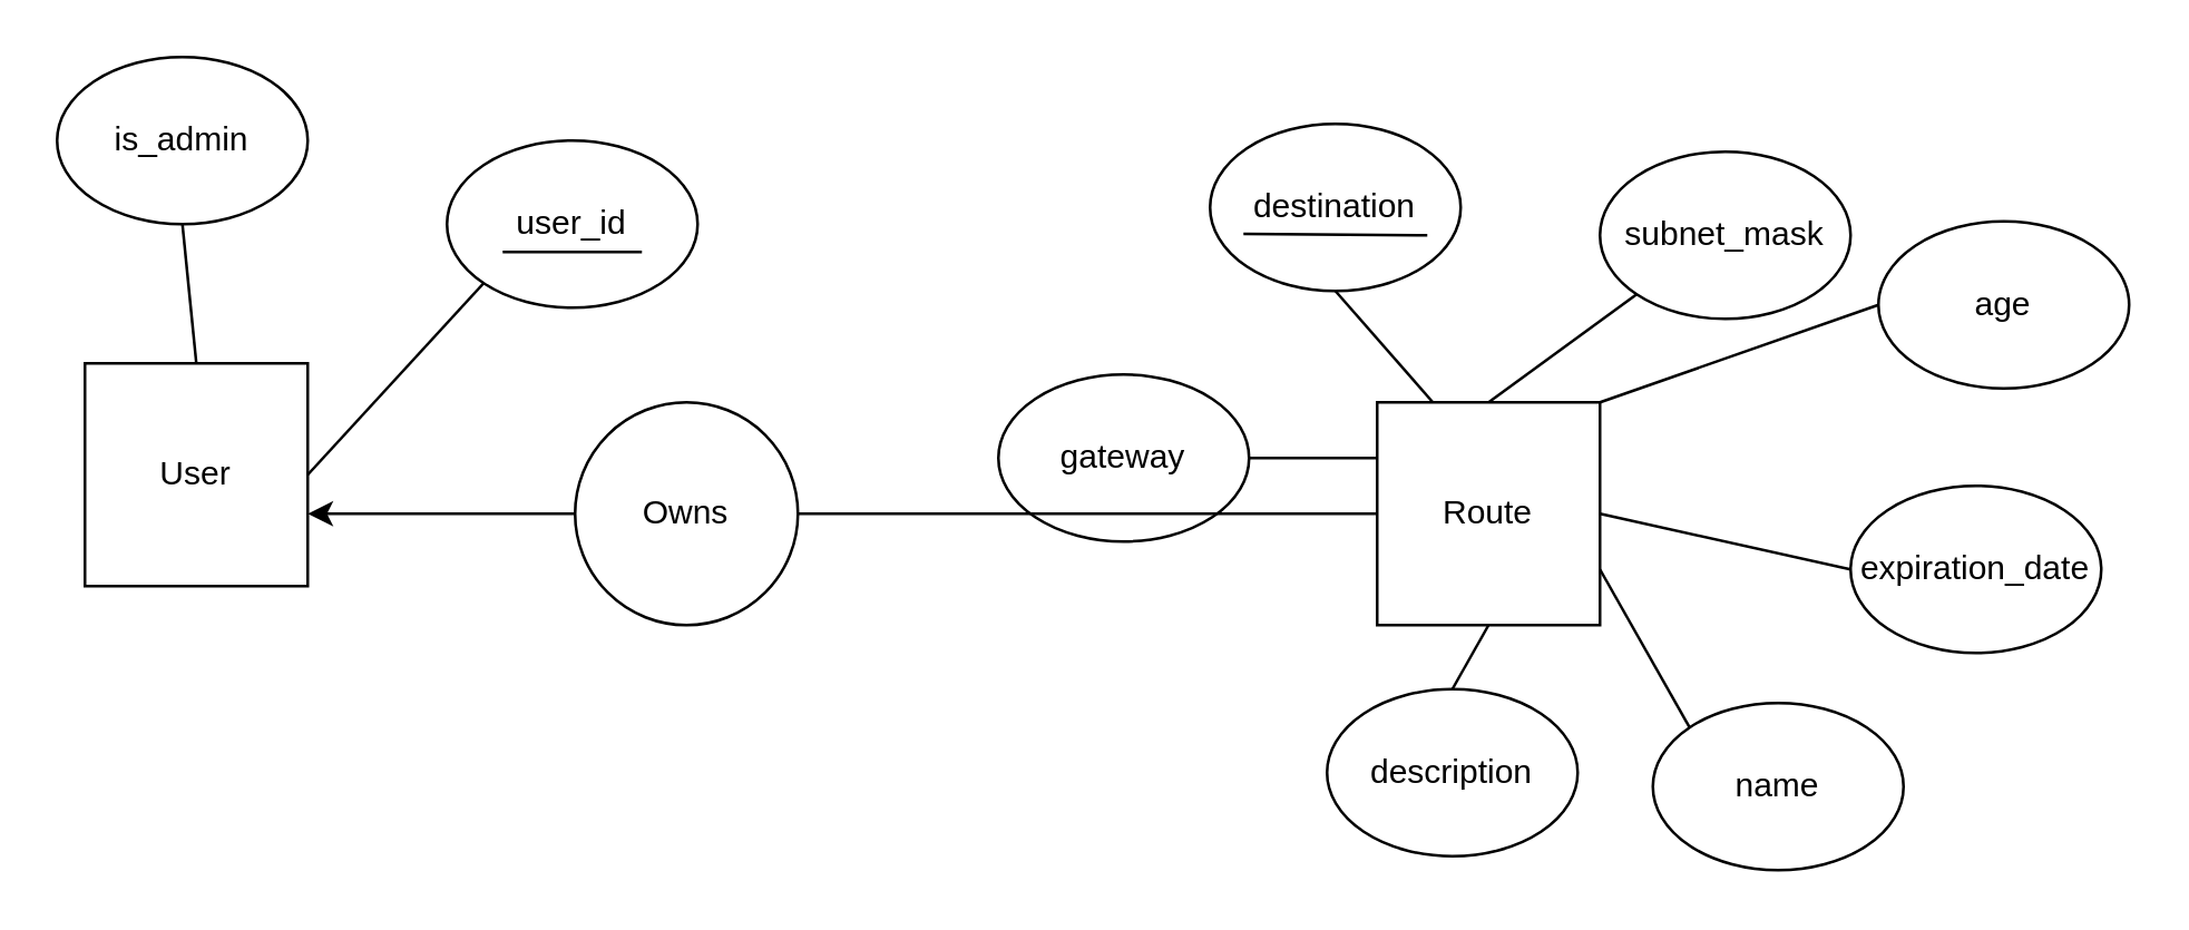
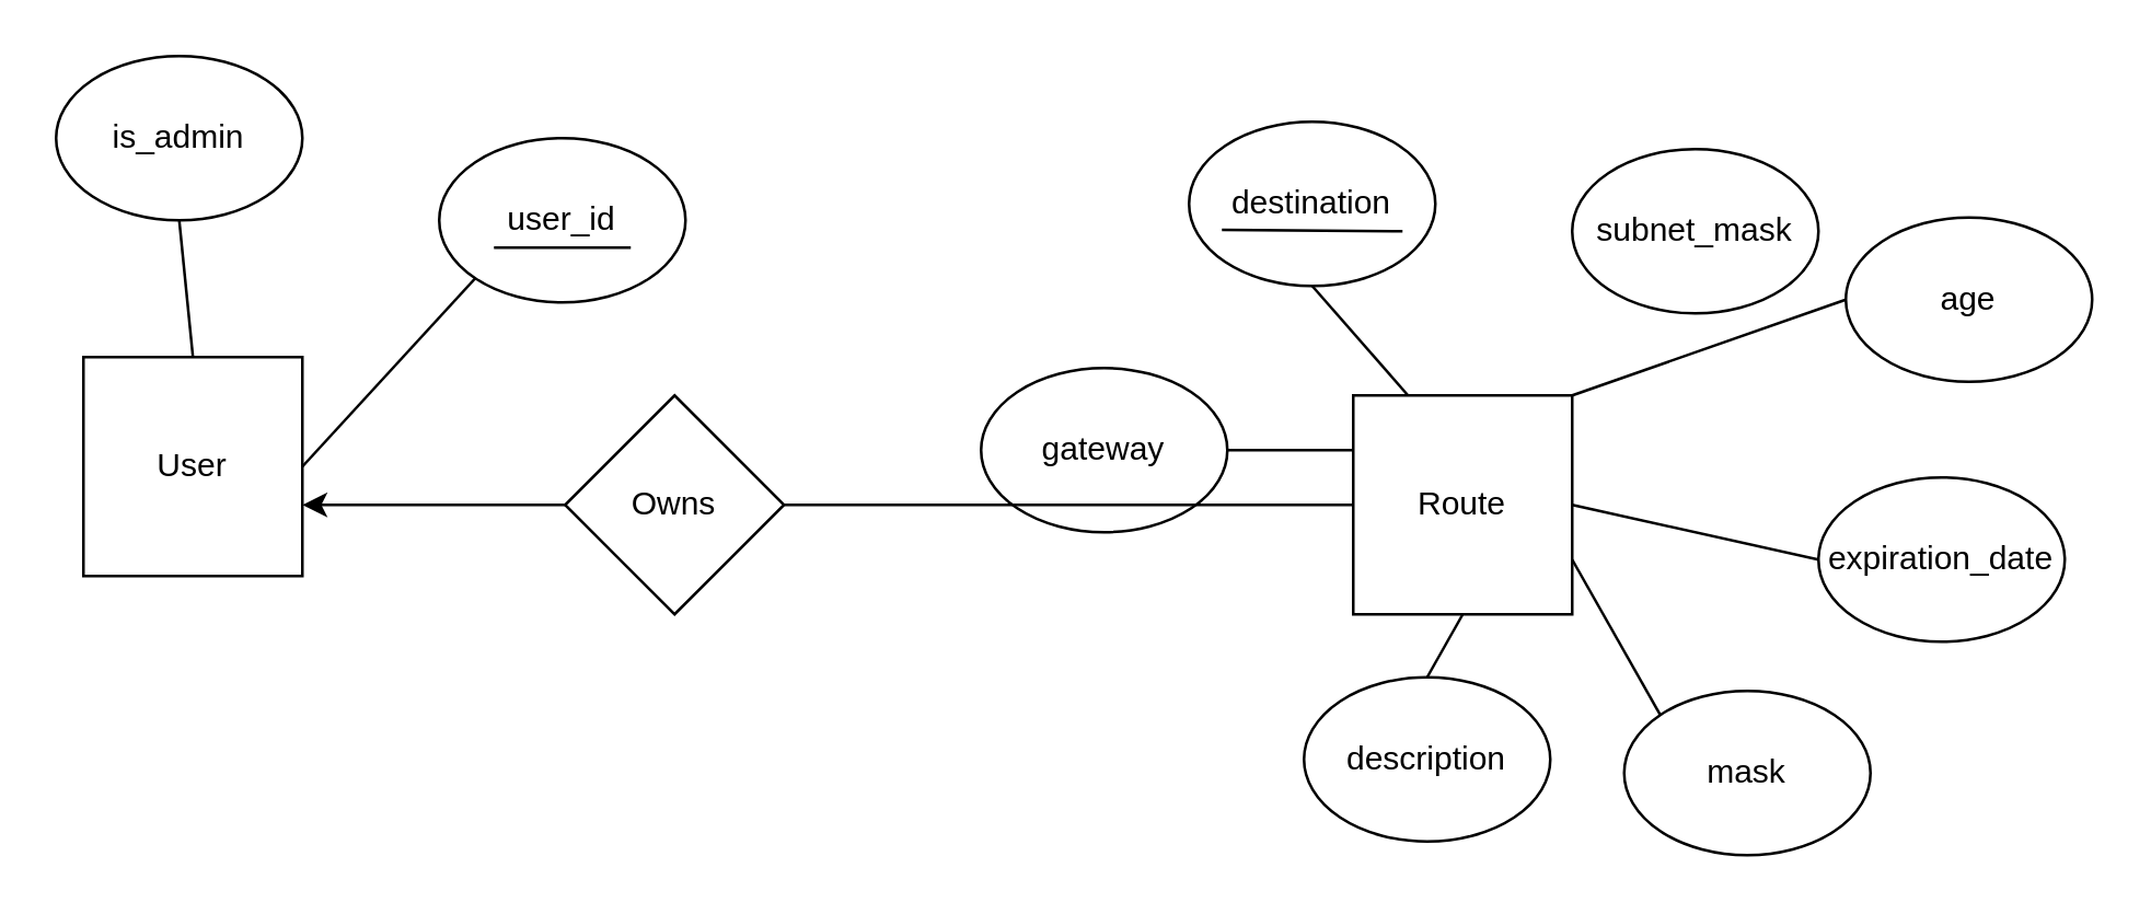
  <mxCell id="0" />
  <mxCell id="1" parent="0" />
  <mxCell id="2" style="rounded=0;orthogonalLoop=1;jettySize=auto;html=1;exitX=0.25;exitY=0;exitDx=0;exitDy=0;entryX=0.5;entryY=1;entryDx=0;entryDy=0;endArrow=none;endFill=0;" parent="1" source="9" target="10" edge="1"><mxGeometry relative="1" as="geometry" /></mxCell>
- <mxCell id="3" style="rounded=0;orthogonalLoop=1;jettySize=auto;html=1;exitX=0.5;exitY=0;exitDx=0;exitDy=0;entryX=0;entryY=1;entryDx=0;entryDy=0;endArrow=none;endFill=0;" parent="1" source="9" target="11" edge="1"><mxGeometry relative="1" as="geometry" /></mxCell>
  <mxCell id="4" style="rounded=0;orthogonalLoop=1;jettySize=auto;html=1;exitX=1;exitY=0;exitDx=0;exitDy=0;entryX=0;entryY=0.5;entryDx=0;entryDy=0;endArrow=none;endFill=0;" parent="1" source="9" target="14" edge="1"><mxGeometry relative="1" as="geometry" /></mxCell>
  <mxCell id="5" style="rounded=0;orthogonalLoop=1;jettySize=auto;html=1;exitX=1;exitY=0.5;exitDx=0;exitDy=0;entryX=0;entryY=0.5;entryDx=0;entryDy=0;endArrow=none;endFill=0;" parent="1" source="9" target="16" edge="1"><mxGeometry relative="1" as="geometry" /></mxCell>
  <mxCell id="6" style="rounded=0;orthogonalLoop=1;jettySize=auto;html=1;exitX=1;exitY=0.75;exitDx=0;exitDy=0;entryX=0;entryY=0;entryDx=0;entryDy=0;endArrow=none;endFill=0;" parent="1" source="9" target="12" edge="1"><mxGeometry relative="1" as="geometry" /></mxCell>
  <mxCell id="7" style="rounded=0;orthogonalLoop=1;jettySize=auto;html=1;exitX=0.5;exitY=1;exitDx=0;exitDy=0;entryX=0.5;entryY=0;entryDx=0;entryDy=0;endArrow=none;endFill=0;" parent="1" source="9" target="15" edge="1"><mxGeometry relative="1" as="geometry" /></mxCell>
  <mxCell id="8" style="rounded=0;orthogonalLoop=1;jettySize=auto;html=1;exitX=0;exitY=0.25;exitDx=0;exitDy=0;entryX=1;entryY=0.5;entryDx=0;entryDy=0;endArrow=none;endFill=0;" parent="1" source="9" target="13" edge="1"><mxGeometry relative="1" as="geometry" /></mxCell>
  <mxCell id="9" value="Route" style="whiteSpace=wrap;html=1;aspect=fixed;" parent="1" vertex="1"><mxGeometry x="494" y="144" width="80" height="80" as="geometry" /></mxCell>
  <mxCell id="10" value="destination" style="ellipse;whiteSpace=wrap;html=1;" parent="1" vertex="1"><mxGeometry x="434" y="44" width="90" height="60" as="geometry" /></mxCell>
  <mxCell id="11" value="subnet_mask" style="ellipse;whiteSpace=wrap;html=1;" parent="1" vertex="1"><mxGeometry x="574" y="54" width="90" height="60" as="geometry" /></mxCell>
- <mxCell id="12" value="name" style="ellipse;whiteSpace=wrap;html=1;" parent="1" vertex="1"><mxGeometry x="593" y="252" width="90" height="60" as="geometry" /></mxCell>
+ <mxCell id="12" value="mask" style="ellipse;whiteSpace=wrap;html=1;" parent="1" vertex="1"><mxGeometry x="593" y="252" width="90" height="60" as="geometry" /></mxCell>
  <mxCell id="13" value="gateway" style="ellipse;whiteSpace=wrap;html=1;" parent="1" vertex="1"><mxGeometry x="358" y="134" width="90" height="60" as="geometry" /></mxCell>
  <mxCell id="14" value="age" style="ellipse;whiteSpace=wrap;html=1;" parent="1" vertex="1"><mxGeometry x="674" y="79" width="90" height="60" as="geometry" /></mxCell>
  <mxCell id="15" value="description" style="ellipse;whiteSpace=wrap;html=1;" parent="1" vertex="1"><mxGeometry x="476" y="247" width="90" height="60" as="geometry" /></mxCell>
  <mxCell id="16" value="expiration_date" style="ellipse;whiteSpace=wrap;html=1;" parent="1" vertex="1"><mxGeometry x="664" y="174" width="90" height="60" as="geometry" /></mxCell>
  <mxCell id="17" style="rounded=0;orthogonalLoop=1;jettySize=auto;html=1;exitX=1;exitY=0.5;exitDx=0;exitDy=0;entryX=0;entryY=1;entryDx=0;entryDy=0;endArrow=none;endFill=0;" parent="1" source="18" target="19" edge="1"><mxGeometry relative="1" as="geometry" /></mxCell>
  <mxCell id="18" value="User" style="whiteSpace=wrap;html=1;aspect=fixed;" parent="1" vertex="1"><mxGeometry x="30" y="130" width="80" height="80" as="geometry" /></mxCell>
  <mxCell id="19" value="user_id" style="ellipse;whiteSpace=wrap;html=1;" parent="1" vertex="1"><mxGeometry x="160" y="50" width="90" height="60" as="geometry" /></mxCell>
  <mxCell id="20" style="rounded=0;orthogonalLoop=1;jettySize=auto;html=1;exitX=0.5;exitY=1;exitDx=0;exitDy=0;entryX=0.5;entryY=0;entryDx=0;entryDy=0;endArrow=none;endFill=0;" parent="1" source="21" target="18" edge="1"><mxGeometry relative="1" as="geometry" /></mxCell>
  <mxCell id="21" value="is_admin" style="ellipse;whiteSpace=wrap;html=1;" parent="1" vertex="1"><mxGeometry x="20" y="20" width="90" height="60" as="geometry" /></mxCell>
  <mxCell id="22" style="rounded=0;orthogonalLoop=1;jettySize=auto;html=1;exitX=1;exitY=0.5;exitDx=0;exitDy=0;entryX=0;entryY=0.5;entryDx=0;entryDy=0;endArrow=none;endFill=0;edgeStyle=orthogonalEdgeStyle;" parent="1" source="23" target="9" edge="1"><mxGeometry relative="1" as="geometry" /></mxCell>
- <mxCell id="23" value="Owns" style="ellipse;whiteSpace=wrap;html=1;" parent="1" vertex="1"><mxGeometry x="206" y="144" width="80" height="80" as="geometry" /></mxCell>
+ <mxCell id="23" value="Owns" style="rhombus;whiteSpace=wrap;html=1;" parent="1" vertex="1"><mxGeometry x="206" y="144" width="80" height="80" as="geometry" /></mxCell>
  <mxCell id="24" value="" style="endArrow=classic;html=1;rounded=0;exitX=0;exitY=0.5;exitDx=0;exitDy=0;" parent="1" source="23" edge="1"><mxGeometry width="50" height="50" relative="1" as="geometry"><mxPoint x="226" y="184" as="sourcePoint" /><mxPoint x="110" y="184" as="targetPoint" /></mxGeometry></mxCell>
  <mxCell id="25" value="" style="endArrow=none;html=1;rounded=0;" parent="1" edge="1"><mxGeometry width="50" height="50" relative="1" as="geometry"><mxPoint x="180" y="90" as="sourcePoint" /><mxPoint x="230" y="90" as="targetPoint" /></mxGeometry></mxCell>
  <mxCell id="26" value="" style="endArrow=none;html=1;rounded=0;" parent="1" edge="1"><mxGeometry width="50" height="50" relative="1" as="geometry"><mxPoint x="446" y="83.5" as="sourcePoint" /><mxPoint x="512" y="84" as="targetPoint" /></mxGeometry></mxCell>
